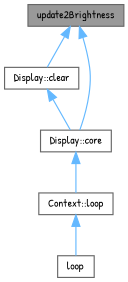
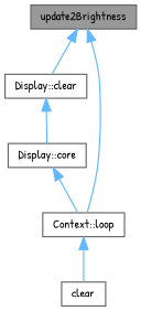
  digraph {
    fontname="Patrick Hand"
    rankdir=TB
    node [color=grey40 fillcolor=white fontname="Patrick Hand" fontsize=10 shape=box style=filled]
    edge [color=steelblue1 dir=back fontname="Patrick Hand" fontsize=10 labelfontname=Helvetica labelfontsize=10 style=solid]
    n1 [color=gray40 fillcolor=grey60 fontcolor=black height=0.2 label=update2Brightness width=0.4]
    n2 [height=0.2 label="Display::clear" width=0.4]
    n3 [height=0.2 label="Display::core" width=0.4]
    n4 [height=0.2 label="Context::loop" width=0.4]
-   n5 [height=0.2 label=loop width=0.4]
+   n5 [height=0.2 label=clear width=0.4]
    n1 -> n2
-   n1 -> n3
+   n1 -> n4
    n2 -> n3
    n3 -> n4
    n4 -> n5
  }
